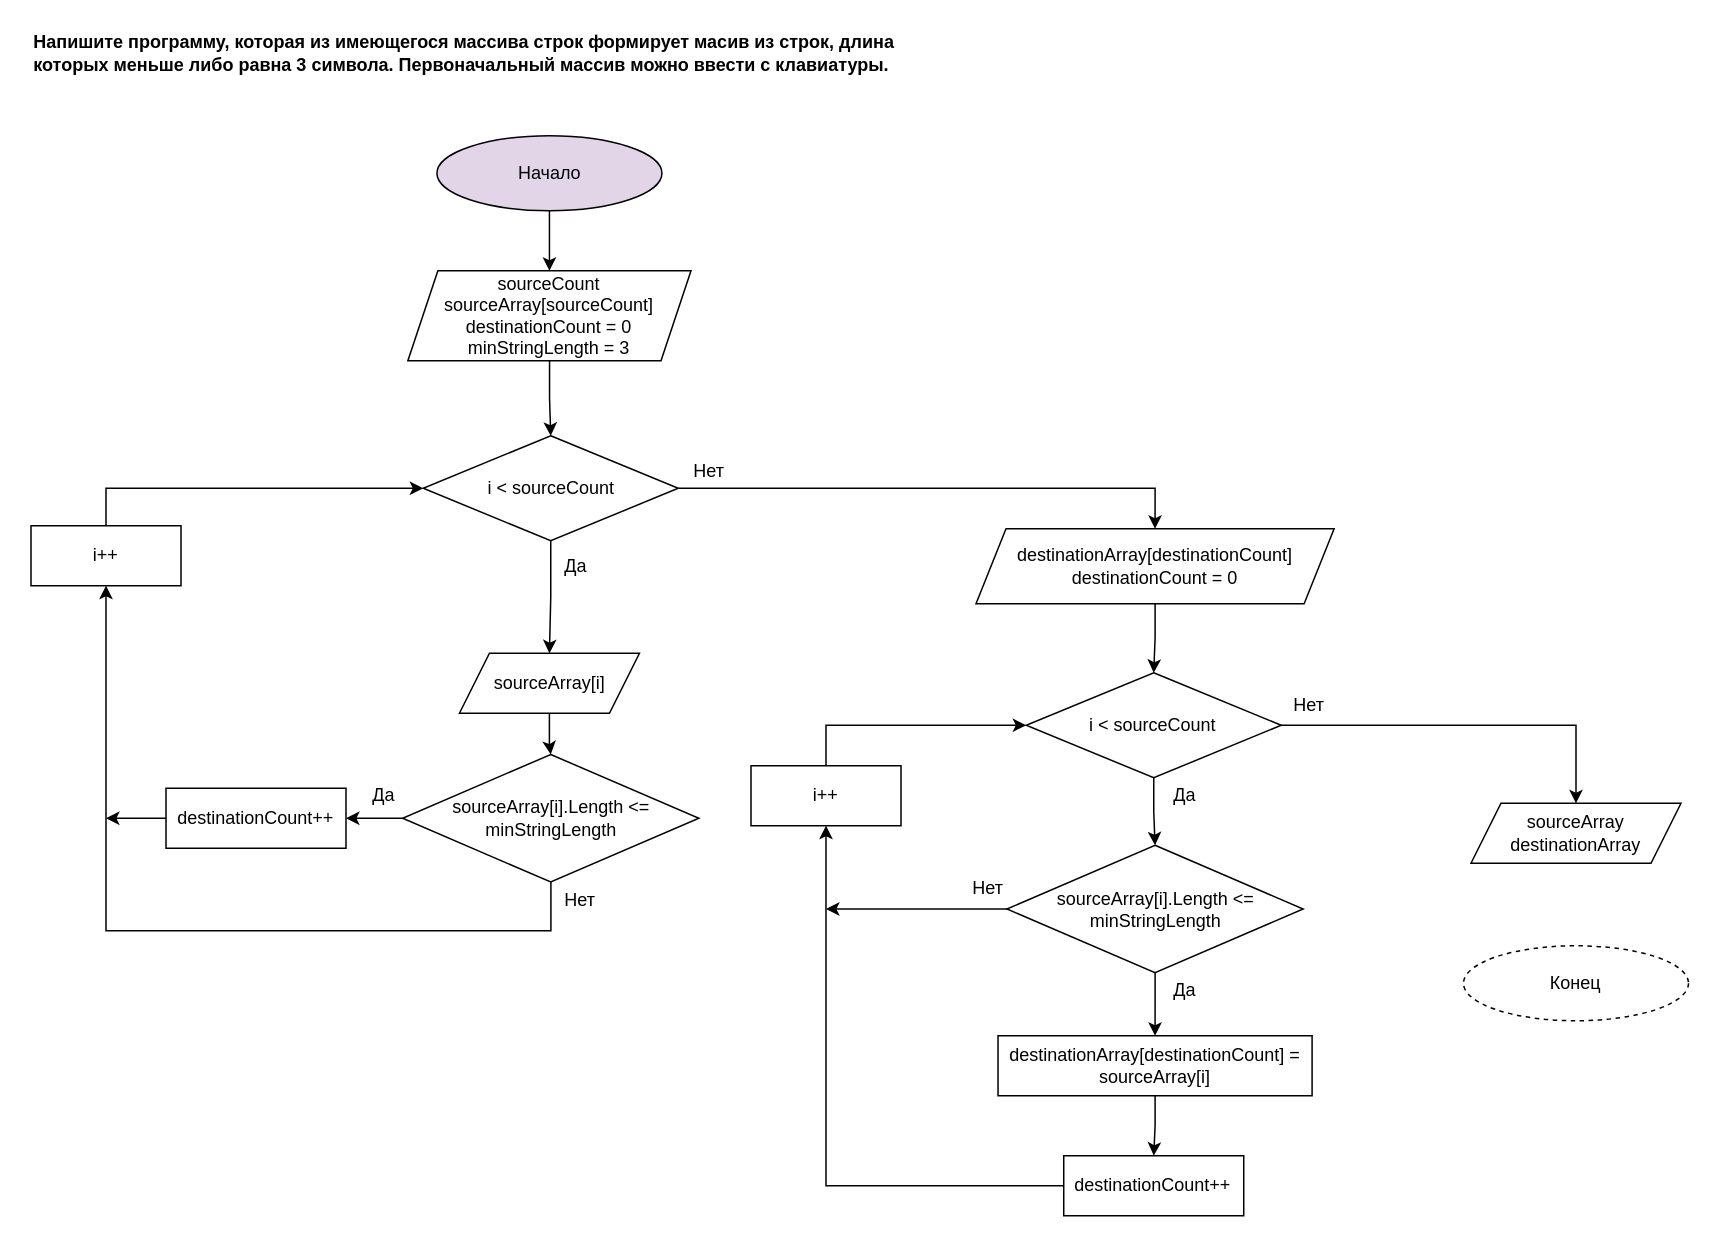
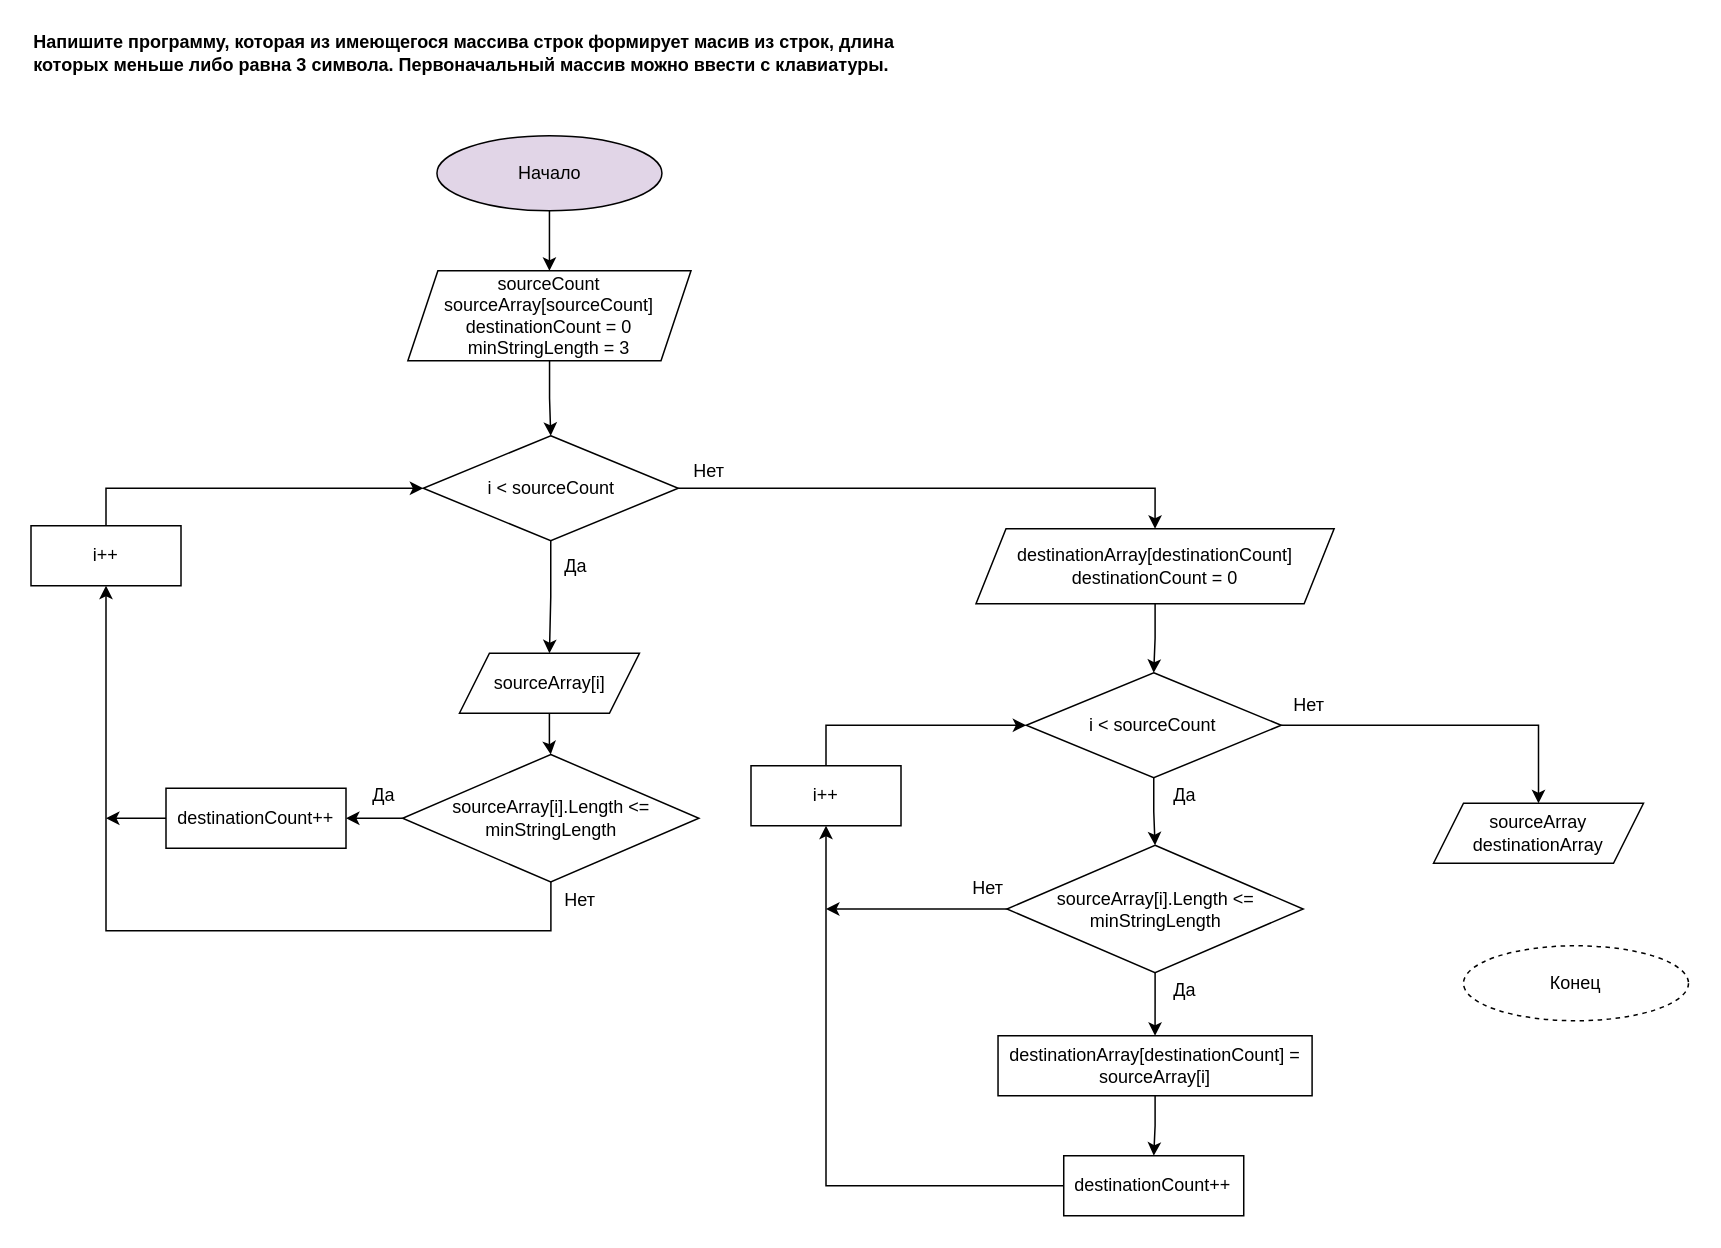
  <mxCell id="0" />
  <mxCell id="1" parent="0" />
  <mxCell id="2" value="&lt;b&gt;Напишите программу, которая из имеющегося массива строк формирует масив из строк, длина&lt;br&gt;которых меньше либо равна 3 символа. Первоначальный массив можно ввести с клавиатуры.&lt;/b&gt;" style="text;html=1;strokeColor=none;fillColor=none;align=left;verticalAlign=middle;whiteSpace=wrap;rounded=0;" vertex="1" parent="1"><mxGeometry x="20" y="20" width="660" height="30" as="geometry" /></mxCell>
  <mxCell id="3" style="edgeStyle=orthogonalEdgeStyle;rounded=0;orthogonalLoop=1;jettySize=auto;html=1;entryX=0.5;entryY=0;entryDx=0;entryDy=0;" edge="1" parent="1" source="4" target="6"><mxGeometry relative="1" as="geometry" /></mxCell>
  <mxCell id="4" value="Начало" style="ellipse;whiteSpace=wrap;html=1;fillColor=#e1d5e7;" vertex="1" parent="1"><mxGeometry x="290.63" y="90" width="150" height="50" as="geometry" /></mxCell>
  <mxCell id="5" style="edgeStyle=orthogonalEdgeStyle;rounded=0;orthogonalLoop=1;jettySize=auto;html=1;entryX=0.5;entryY=0;entryDx=0;entryDy=0;" edge="1" parent="1" source="6" target="9"><mxGeometry relative="1" as="geometry" /></mxCell>
  <mxCell id="6" value="&lt;div&gt;sourceCount&lt;/div&gt;&lt;div&gt;sourceArray[sourceCount]&lt;br&gt;&lt;/div&gt;&lt;div&gt;destinationCount = 0&lt;/div&gt;&lt;div&gt;minStringLength = 3&lt;br&gt;&lt;/div&gt;" style="shape=parallelogram;perimeter=parallelogramPerimeter;whiteSpace=wrap;html=1;fixedSize=1;" vertex="1" parent="1"><mxGeometry x="271.25" y="180" width="188.75" height="60" as="geometry" /></mxCell>
  <mxCell id="7" style="edgeStyle=orthogonalEdgeStyle;rounded=0;orthogonalLoop=1;jettySize=auto;html=1;entryX=0.5;entryY=0;entryDx=0;entryDy=0;" edge="1" parent="1" source="9" target="11"><mxGeometry relative="1" as="geometry" /></mxCell>
  <mxCell id="8" style="edgeStyle=orthogonalEdgeStyle;rounded=0;orthogonalLoop=1;jettySize=auto;html=1;entryX=0.5;entryY=0;entryDx=0;entryDy=0;" edge="1" parent="1" source="9" target="20"><mxGeometry relative="1" as="geometry" /></mxCell>
  <mxCell id="9" value="i &amp;lt; sourceCount" style="rhombus;whiteSpace=wrap;html=1;" vertex="1" parent="1"><mxGeometry x="281.5" y="290" width="170" height="70" as="geometry" /></mxCell>
  <mxCell id="10" style="edgeStyle=orthogonalEdgeStyle;rounded=0;orthogonalLoop=1;jettySize=auto;html=1;entryX=0.5;entryY=0;entryDx=0;entryDy=0;" edge="1" parent="1" source="11" target="14"><mxGeometry relative="1" as="geometry" /></mxCell>
  <mxCell id="11" value="sourceArray[i]" style="shape=parallelogram;perimeter=parallelogramPerimeter;whiteSpace=wrap;html=1;fixedSize=1;" vertex="1" parent="1"><mxGeometry x="305.63" y="435" width="120" height="40" as="geometry" /></mxCell>
  <mxCell id="12" value="" style="edgeStyle=orthogonalEdgeStyle;rounded=0;orthogonalLoop=1;jettySize=auto;html=1;" edge="1" parent="1" source="14" target="16"><mxGeometry relative="1" as="geometry" /></mxCell>
  <mxCell id="13" style="edgeStyle=orthogonalEdgeStyle;rounded=0;orthogonalLoop=1;jettySize=auto;html=1;entryX=0.5;entryY=1;entryDx=0;entryDy=0;" edge="1" parent="1" source="14" target="18"><mxGeometry relative="1" as="geometry"><Array as="points"><mxPoint x="367" y="620" /><mxPoint x="70" y="620" /></Array></mxGeometry></mxCell>
  <mxCell id="14" value="sourceArray[i].Length &amp;lt;= minStringLength" style="rhombus;whiteSpace=wrap;html=1;" vertex="1" parent="1"><mxGeometry x="267.75" y="502.5" width="197.5" height="85" as="geometry" /></mxCell>
  <mxCell id="15" style="edgeStyle=orthogonalEdgeStyle;rounded=0;orthogonalLoop=1;jettySize=auto;html=1;" edge="1" parent="1" source="16"><mxGeometry relative="1" as="geometry"><mxPoint x="70" y="545" as="targetPoint" /></mxGeometry></mxCell>
  <mxCell id="16" value="destinationCount++" style="rounded=0;whiteSpace=wrap;html=1;" vertex="1" parent="1"><mxGeometry x="110" y="525" width="120" height="40" as="geometry" /></mxCell>
  <mxCell id="17" style="edgeStyle=orthogonalEdgeStyle;rounded=0;orthogonalLoop=1;jettySize=auto;html=1;" edge="1" parent="1" source="18" target="9"><mxGeometry relative="1" as="geometry"><Array as="points"><mxPoint x="70" y="325" /></Array></mxGeometry></mxCell>
  <mxCell id="18" value="i++" style="rounded=0;whiteSpace=wrap;html=1;" vertex="1" parent="1"><mxGeometry x="20" y="350" width="100" height="40" as="geometry" /></mxCell>
  <mxCell id="19" style="edgeStyle=orthogonalEdgeStyle;rounded=0;orthogonalLoop=1;jettySize=auto;html=1;entryX=0.5;entryY=0;entryDx=0;entryDy=0;" edge="1" parent="1" source="20" target="23"><mxGeometry relative="1" as="geometry" /></mxCell>
  <mxCell id="20" value="&lt;div&gt;destinationArray[destinationCount]&lt;/div&gt;&lt;div&gt;destinationCount = 0&lt;/div&gt;" style="shape=parallelogram;perimeter=parallelogramPerimeter;whiteSpace=wrap;html=1;fixedSize=1;" vertex="1" parent="1"><mxGeometry x="650" y="352" width="238.75" height="50" as="geometry" /></mxCell>
  <mxCell id="21" style="edgeStyle=orthogonalEdgeStyle;rounded=0;orthogonalLoop=1;jettySize=auto;html=1;entryX=0.5;entryY=0;entryDx=0;entryDy=0;" edge="1" parent="1" source="23" target="26"><mxGeometry relative="1" as="geometry" /></mxCell>
  <mxCell id="22" style="edgeStyle=orthogonalEdgeStyle;rounded=0;orthogonalLoop=1;jettySize=auto;html=1;entryX=0.5;entryY=0;entryDx=0;entryDy=0;" edge="1" parent="1" source="23" target="31"><mxGeometry relative="1" as="geometry" /></mxCell>
  <mxCell id="23" value="i &amp;lt; sourceCount" style="rhombus;whiteSpace=wrap;html=1;" vertex="1" parent="1"><mxGeometry x="683.49" y="448" width="170" height="70" as="geometry" /></mxCell>
  <mxCell id="24" style="edgeStyle=orthogonalEdgeStyle;rounded=0;orthogonalLoop=1;jettySize=auto;html=1;entryX=0.5;entryY=0;entryDx=0;entryDy=0;" edge="1" parent="1" source="26" target="30"><mxGeometry relative="1" as="geometry" /></mxCell>
  <mxCell id="25" style="edgeStyle=orthogonalEdgeStyle;rounded=0;orthogonalLoop=1;jettySize=auto;html=1;" edge="1" parent="1" source="26"><mxGeometry relative="1" as="geometry"><mxPoint x="550" y="605.5" as="targetPoint" /></mxGeometry></mxCell>
  <mxCell id="26" value="sourceArray[i].Length &amp;lt;= minStringLength" style="rhombus;whiteSpace=wrap;html=1;" vertex="1" parent="1"><mxGeometry x="670.62" y="563" width="197.5" height="85" as="geometry" /></mxCell>
  <mxCell id="27" style="edgeStyle=orthogonalEdgeStyle;rounded=0;orthogonalLoop=1;jettySize=auto;html=1;entryX=0.5;entryY=1;entryDx=0;entryDy=0;" edge="1" parent="1" source="28" target="34"><mxGeometry relative="1" as="geometry" /></mxCell>
  <mxCell id="28" value="destinationCount++" style="rounded=0;whiteSpace=wrap;html=1;" vertex="1" parent="1"><mxGeometry x="708.49" y="770" width="120" height="40" as="geometry" /></mxCell>
  <mxCell id="29" value="" style="edgeStyle=orthogonalEdgeStyle;rounded=0;orthogonalLoop=1;jettySize=auto;html=1;" edge="1" parent="1" source="30" target="28"><mxGeometry relative="1" as="geometry" /></mxCell>
  <mxCell id="30" value="destinationArray[destinationCount] = sourceArray[i]" style="rounded=0;whiteSpace=wrap;html=1;" vertex="1" parent="1"><mxGeometry x="664.69" y="690" width="209.37" height="40" as="geometry" /></mxCell>
- <mxCell id="31" value="&lt;div&gt;sourceArray&lt;/div&gt;&lt;div&gt;destinationArray&lt;/div&gt;" style="shape=parallelogram;perimeter=parallelogramPerimeter;whiteSpace=wrap;html=1;fixedSize=1;" vertex="1" parent="1"><mxGeometry x="980" y="535" width="140" height="40" as="geometry" /></mxCell>
+ <mxCell id="31" value="&lt;div&gt;sourceArray&lt;/div&gt;&lt;div&gt;destinationArray&lt;/div&gt;" style="shape=parallelogram;perimeter=parallelogramPerimeter;whiteSpace=wrap;html=1;fixedSize=1;" vertex="1" parent="1"><mxGeometry x="955" y="535" width="140" height="40" as="geometry" /></mxCell>
  <mxCell id="32" value="Конец" style="ellipse;whiteSpace=wrap;html=1;dashed=1;" vertex="1" parent="1"><mxGeometry x="975" y="630" width="150" height="50" as="geometry" /></mxCell>
  <mxCell id="33" style="edgeStyle=orthogonalEdgeStyle;rounded=0;orthogonalLoop=1;jettySize=auto;html=1;entryX=0;entryY=0.5;entryDx=0;entryDy=0;" edge="1" parent="1" source="34" target="23"><mxGeometry relative="1" as="geometry"><Array as="points"><mxPoint x="550" y="483" /></Array></mxGeometry></mxCell>
  <mxCell id="34" value="i++" style="rounded=0;whiteSpace=wrap;html=1;" vertex="1" parent="1"><mxGeometry x="500" y="510" width="100" height="40" as="geometry" /></mxCell>
  <mxCell id="35" value="Нет" style="text;html=1;strokeColor=none;fillColor=none;align=left;verticalAlign=middle;whiteSpace=wrap;rounded=0;" vertex="1" parent="1"><mxGeometry x="460" y="304" width="60" height="20" as="geometry" /></mxCell>
  <mxCell id="36" value="&lt;div align=&quot;left&quot;&gt;Да&lt;/div&gt;" style="text;html=1;strokeColor=none;fillColor=none;align=left;verticalAlign=middle;whiteSpace=wrap;rounded=0;" vertex="1" parent="1"><mxGeometry x="374" y="367" width="60" height="20" as="geometry" /></mxCell>
  <mxCell id="37" value="&lt;div align=&quot;left&quot;&gt;Да&lt;/div&gt;" style="text;html=1;strokeColor=none;fillColor=none;align=left;verticalAlign=middle;whiteSpace=wrap;rounded=0;" vertex="1" parent="1"><mxGeometry x="245.63" y="520" width="60" height="20" as="geometry" /></mxCell>
  <mxCell id="38" value="Нет" style="text;html=1;strokeColor=none;fillColor=none;align=left;verticalAlign=middle;whiteSpace=wrap;rounded=0;" vertex="1" parent="1"><mxGeometry x="374" y="589.5" width="60" height="20" as="geometry" /></mxCell>
  <mxCell id="39" value="Нет" style="text;html=1;strokeColor=none;fillColor=none;align=left;verticalAlign=middle;whiteSpace=wrap;rounded=0;" vertex="1" parent="1"><mxGeometry x="860" y="460" width="60" height="20" as="geometry" /></mxCell>
  <mxCell id="40" value="Нет" style="text;html=1;strokeColor=none;fillColor=none;align=left;verticalAlign=middle;whiteSpace=wrap;rounded=0;" vertex="1" parent="1"><mxGeometry x="646" y="582" width="60" height="20" as="geometry" /></mxCell>
  <mxCell id="41" value="Да" style="text;html=1;strokeColor=none;fillColor=none;align=left;verticalAlign=middle;whiteSpace=wrap;rounded=0;" vertex="1" parent="1"><mxGeometry x="780" y="520" width="60" height="20" as="geometry" /></mxCell>
  <mxCell id="42" value="Да" style="text;html=1;strokeColor=none;fillColor=none;align=left;verticalAlign=middle;whiteSpace=wrap;rounded=0;" vertex="1" parent="1"><mxGeometry x="780" y="650" width="60" height="20" as="geometry" /></mxCell>
